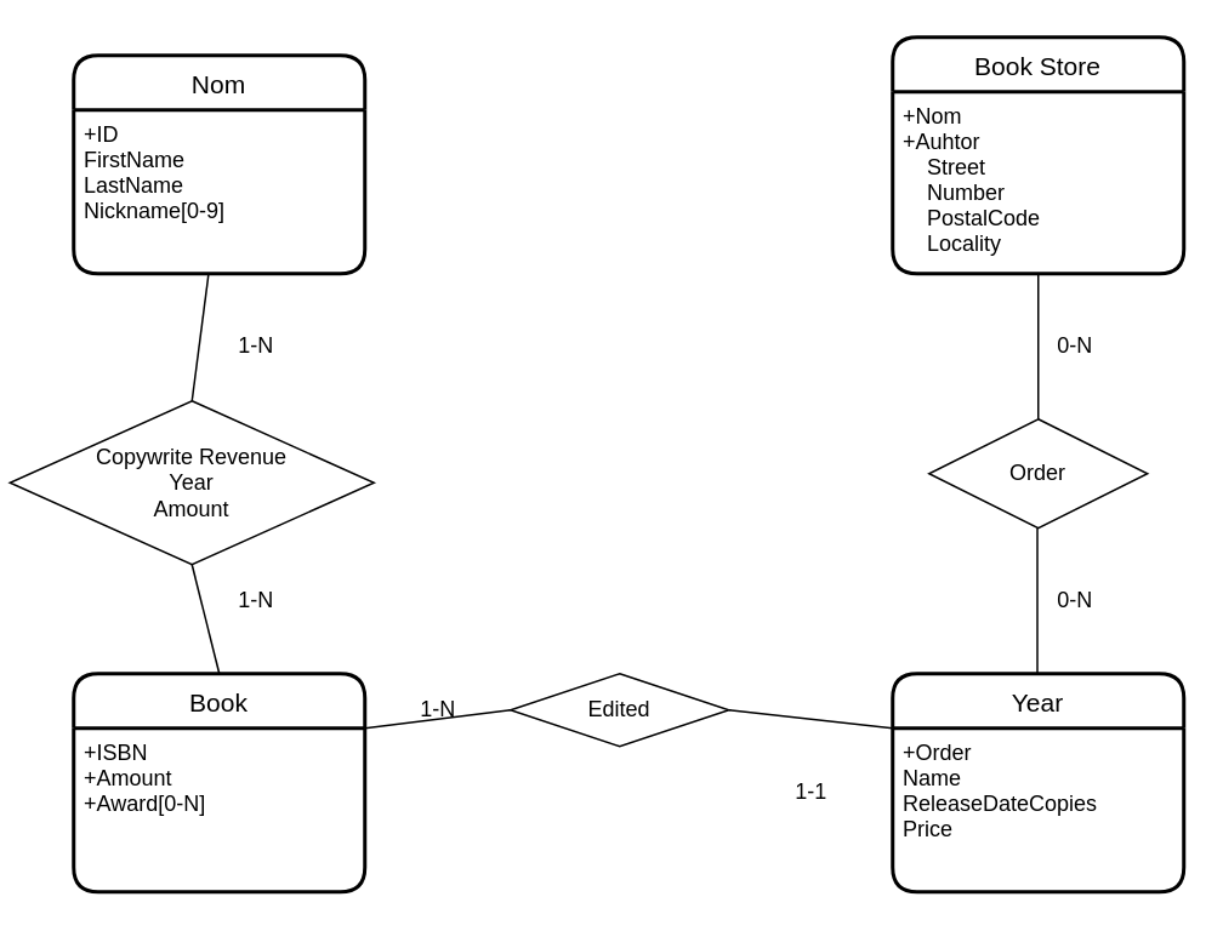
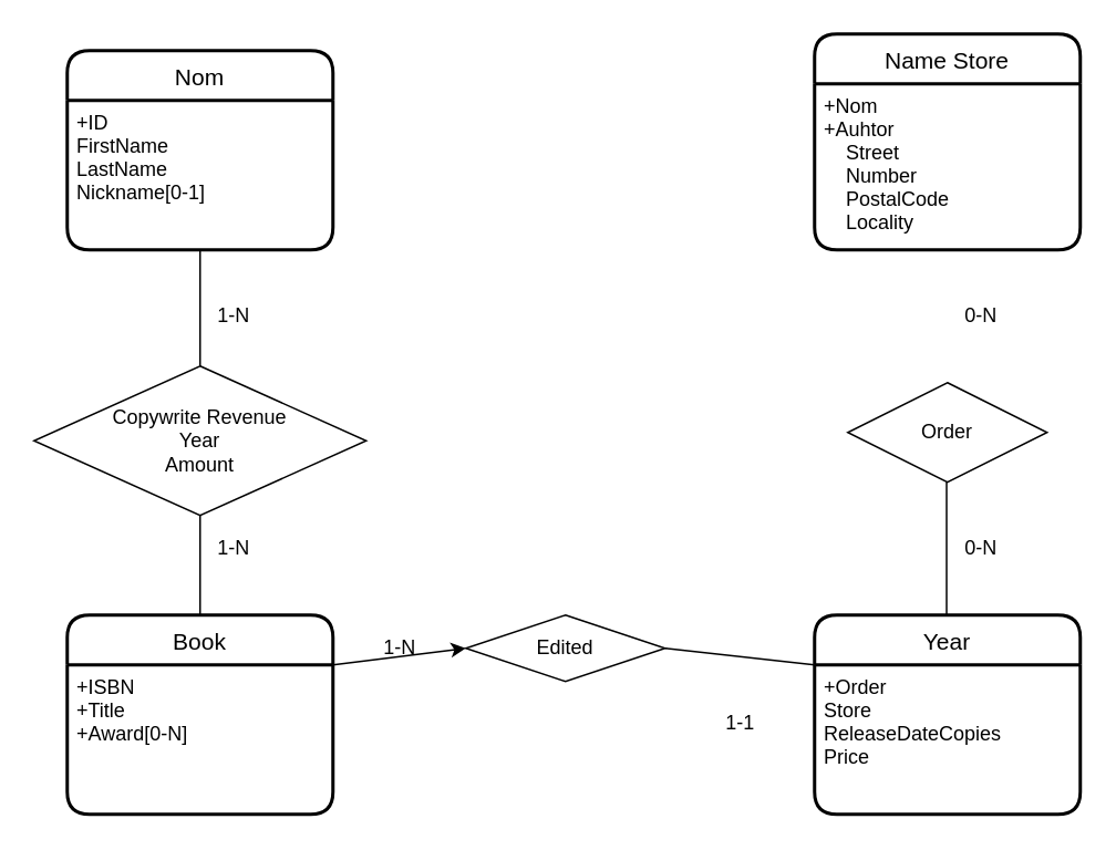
  <mxCell id="0" />
  <mxCell id="1" parent="0" />
  <mxCell id="2" value="Book" style="swimlane;childLayout=stackLayout;horizontal=1;startSize=30;horizontalStack=0;rounded=1;fontSize=14;fontStyle=0;strokeWidth=2;resizeParent=0;resizeLast=1;shadow=0;dashed=0;align=center;" vertex="1" parent="1"><mxGeometry x="40" y="370" width="160" height="120" as="geometry" /></mxCell>
- <mxCell id="3" value="+ISBN&#10;+Amount&#10;+Award[0-N]" style="align=left;strokeColor=none;fillColor=none;spacingLeft=4;fontSize=12;verticalAlign=top;resizable=0;rotatable=0;part=1;" vertex="1" parent="2"><mxGeometry y="30" width="160" height="90" as="geometry" /></mxCell>
+ <mxCell id="3" value="+ISBN&#10;+Title&#10;+Award[0-N]" style="align=left;strokeColor=none;fillColor=none;spacingLeft=4;fontSize=12;verticalAlign=top;resizable=0;rotatable=0;part=1;" vertex="1" parent="2"><mxGeometry y="30" width="160" height="90" as="geometry" /></mxCell>
  <mxCell id="4" value="Nom" style="swimlane;childLayout=stackLayout;horizontal=1;startSize=30;horizontalStack=0;rounded=1;fontSize=14;fontStyle=0;strokeWidth=2;resizeParent=0;resizeLast=1;shadow=0;dashed=0;align=center;" vertex="1" parent="1"><mxGeometry x="40" y="30" width="160" height="120" as="geometry" /></mxCell>
- <mxCell id="5" value="+ID&#10;FirstName&#10;LastName&#10;Nickname[0-9]" style="align=left;strokeColor=none;fillColor=none;spacingLeft=4;fontSize=12;verticalAlign=top;resizable=0;rotatable=0;part=1;" vertex="1" parent="4"><mxGeometry y="30" width="160" height="90" as="geometry" /></mxCell>
+ <mxCell id="5" value="+ID&#10;FirstName&#10;LastName&#10;Nickname[0-1]" style="align=left;strokeColor=none;fillColor=none;spacingLeft=4;fontSize=12;verticalAlign=top;resizable=0;rotatable=0;part=1;" vertex="1" parent="4"><mxGeometry y="30" width="160" height="90" as="geometry" /></mxCell>
  <mxCell id="6" value="Year" style="swimlane;childLayout=stackLayout;horizontal=1;startSize=30;horizontalStack=0;rounded=1;fontSize=14;fontStyle=0;strokeWidth=2;resizeParent=0;resizeLast=1;shadow=0;dashed=0;align=center;" vertex="1" parent="1"><mxGeometry x="490" y="370" width="160" height="120" as="geometry" /></mxCell>
- <mxCell id="7" value="+Order&#10;Name&#10;ReleaseDateCopies&#10;Price&#10;" style="align=left;strokeColor=none;fillColor=none;spacingLeft=4;fontSize=12;verticalAlign=top;resizable=0;rotatable=0;part=1;" vertex="1" parent="6"><mxGeometry y="30" width="160" height="90" as="geometry" /></mxCell>
- <mxCell id="8" value="Book Store" style="swimlane;childLayout=stackLayout;horizontal=1;startSize=30;horizontalStack=0;rounded=1;fontSize=14;fontStyle=0;strokeWidth=2;resizeParent=0;resizeLast=1;shadow=0;dashed=0;align=center;" vertex="1" parent="1"><mxGeometry x="490" y="20" width="160" height="130" as="geometry" /></mxCell>
+ <mxCell id="7" value="+Order&#10;Store&#10;ReleaseDateCopies&#10;Price&#10;" style="align=left;strokeColor=none;fillColor=none;spacingLeft=4;fontSize=12;verticalAlign=top;resizable=0;rotatable=0;part=1;" vertex="1" parent="6"><mxGeometry y="30" width="160" height="90" as="geometry" /></mxCell>
+ <mxCell id="8" value="Name Store" style="swimlane;childLayout=stackLayout;horizontal=1;startSize=30;horizontalStack=0;rounded=1;fontSize=14;fontStyle=0;strokeWidth=2;resizeParent=0;resizeLast=1;shadow=0;dashed=0;align=center;" vertex="1" parent="1"><mxGeometry x="490" y="20" width="160" height="130" as="geometry" /></mxCell>
  <mxCell id="9" value="+Nom&#10;+Auhtor&#10;    Street&#10;    Number&#10;    PostalCode&#10;    Locality&#10;" style="align=left;strokeColor=none;fillColor=none;spacingLeft=4;fontSize=12;verticalAlign=top;resizable=0;rotatable=0;part=1;" vertex="1" parent="8"><mxGeometry y="30" width="160" height="100" as="geometry" /></mxCell>
- <mxCell id="10" value="" style="endArrow=none;html=1;rounded=0;entryX=0.5;entryY=1;entryDx=0;entryDy=0;exitX=0.5;exitY=0;exitDx=0;exitDy=0;" edge="1" parent="1" source="12" target="9"><mxGeometry width="50" height="50" relative="1" as="geometry"><mxPoint x="410" y="230" as="sourcePoint" /><mxPoint x="460" y="180" as="targetPoint" /></mxGeometry></mxCell>
- <mxCell id="11" value="&lt;div&gt;Copywrite Revenue&lt;/div&gt;&lt;div&gt;Year&lt;/div&gt;&lt;div&gt;Amount&lt;br&gt;&lt;/div&gt;" style="shape=rhombus;perimeter=rhombusPerimeter;whiteSpace=wrap;html=1;align=center;" vertex="1" parent="1"><mxGeometry x="5" y="220" width="200" height="90" as="geometry" /></mxCell>
+ <mxCell id="11" value="&lt;div&gt;Copywrite Revenue&lt;/div&gt;&lt;div&gt;Year&lt;/div&gt;&lt;div&gt;Amount&lt;br&gt;&lt;/div&gt;" style="shape=rhombus;perimeter=rhombusPerimeter;whiteSpace=wrap;html=1;align=center;" vertex="1" parent="1"><mxGeometry x="20" y="220" width="200" height="90" as="geometry" /></mxCell>
  <mxCell id="12" value="Order" style="shape=rhombus;perimeter=rhombusPerimeter;whiteSpace=wrap;html=1;align=center;" vertex="1" parent="1"><mxGeometry x="510" y="230" width="120" height="60" as="geometry" /></mxCell>
  <mxCell id="13" value="" style="endArrow=none;html=1;rounded=0;exitX=0.5;exitY=0;exitDx=0;exitDy=0;" edge="1" parent="1" source="11" target="5"><mxGeometry width="50" height="50" relative="1" as="geometry"><mxPoint x="30" y="60" as="sourcePoint" /><mxPoint x="80" y="10" as="targetPoint" /></mxGeometry></mxCell>
  <mxCell id="14" value="&lt;div&gt;1-N&lt;/div&gt;" style="text;html=1;align=center;verticalAlign=middle;resizable=0;points=[];autosize=1;strokeColor=none;fillColor=none;" vertex="1" parent="1"><mxGeometry x="120" y="180" width="40" height="20" as="geometry" /></mxCell>
  <mxCell id="15" value="" style="endArrow=none;html=1;rounded=0;entryX=0.5;entryY=1;entryDx=0;entryDy=0;exitX=0.5;exitY=0;exitDx=0;exitDy=0;" edge="1" parent="1" source="2" target="11"><mxGeometry width="50" height="50" relative="1" as="geometry"><mxPoint x="30" y="60" as="sourcePoint" /><mxPoint x="80" y="10" as="targetPoint" /></mxGeometry></mxCell>
  <mxCell id="16" value="1-N" style="text;html=1;align=center;verticalAlign=middle;resizable=0;points=[];autosize=1;strokeColor=none;fillColor=none;" vertex="1" parent="1"><mxGeometry x="120" y="320" width="40" height="20" as="geometry" /></mxCell>
  <mxCell id="17" value="Edited" style="shape=rhombus;perimeter=rhombusPerimeter;whiteSpace=wrap;html=1;align=center;" vertex="1" parent="1"><mxGeometry x="280" y="370" width="120" height="40" as="geometry" /></mxCell>
- <mxCell id="18" value="" style="endArrow=none;html=1;rounded=0;entryX=0;entryY=0.5;entryDx=0;entryDy=0;exitX=1;exitY=0.25;exitDx=0;exitDy=0;" edge="1" parent="1" source="2" target="17"><mxGeometry width="50" height="50" relative="1" as="geometry"><mxPoint x="30" y="60" as="sourcePoint" /><mxPoint x="80" y="10" as="targetPoint" /></mxGeometry></mxCell>
+ <mxCell id="18" value="" style="endArrow=classic;html=1;rounded=0;entryX=0;entryY=0.5;entryDx=0;entryDy=0;exitX=1;exitY=0.25;exitDx=0;exitDy=0;" edge="1" parent="1" source="2" target="17"><mxGeometry width="50" height="50" relative="1" as="geometry"><mxPoint x="30" y="60" as="sourcePoint" /><mxPoint x="80" y="10" as="targetPoint" /></mxGeometry></mxCell>
  <mxCell id="19" value="" style="endArrow=none;html=1;rounded=0;entryX=0;entryY=0;entryDx=0;entryDy=0;exitX=1;exitY=0.5;exitDx=0;exitDy=0;" edge="1" parent="1" source="17" target="7"><mxGeometry width="50" height="50" relative="1" as="geometry"><mxPoint x="30" y="60" as="sourcePoint" /><mxPoint x="80" y="10" as="targetPoint" /></mxGeometry></mxCell>
  <mxCell id="20" value="1-N" style="text;html=1;align=center;verticalAlign=middle;resizable=0;points=[];autosize=1;strokeColor=none;fillColor=none;" vertex="1" parent="1"><mxGeometry x="220" y="380" width="40" height="20" as="geometry" /></mxCell>
  <mxCell id="21" value="1-1" style="text;html=1;align=center;verticalAlign=middle;resizable=0;points=[];autosize=1;strokeColor=none;fillColor=none;" vertex="1" parent="1"><mxGeometry x="430" y="425" width="30" height="20" as="geometry" /></mxCell>
  <mxCell id="22" value="" style="endArrow=none;html=1;rounded=0;entryX=0.5;entryY=1;entryDx=0;entryDy=0;exitX=0.5;exitY=0;exitDx=0;exitDy=0;" edge="1" parent="1"><mxGeometry width="50" height="50" relative="1" as="geometry"><mxPoint x="569.5" y="370" as="sourcePoint" /><mxPoint x="569.5" y="290" as="targetPoint" /></mxGeometry></mxCell>
  <mxCell id="23" value="0-N" style="text;html=1;align=center;verticalAlign=middle;resizable=0;points=[];autosize=1;strokeColor=none;fillColor=none;" vertex="1" parent="1"><mxGeometry x="570" y="180" width="40" height="20" as="geometry" /></mxCell>
  <mxCell id="24" value="0-N" style="text;html=1;align=center;verticalAlign=middle;resizable=0;points=[];autosize=1;strokeColor=none;fillColor=none;" vertex="1" parent="1"><mxGeometry x="570" y="320" width="40" height="20" as="geometry" /></mxCell>
